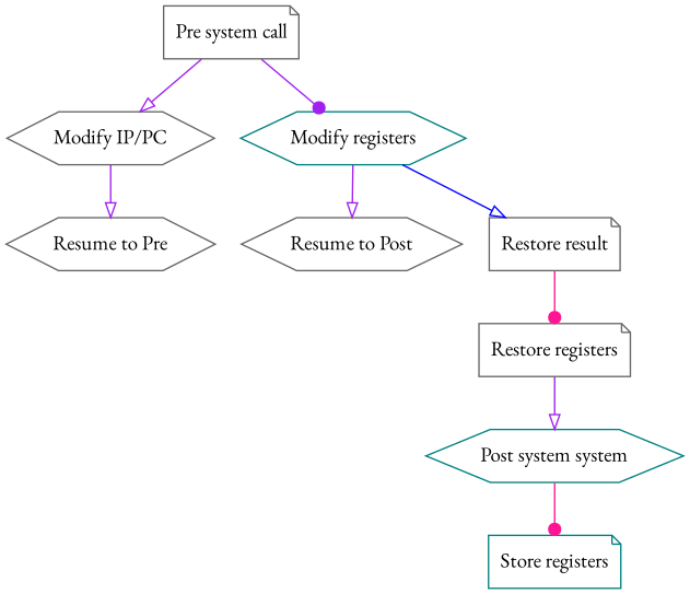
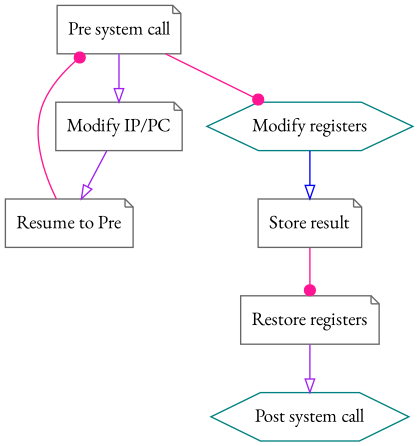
  digraph {
    fontname="EB Garamond"
    node [color=gray40 fontname="EB Garamond" shape=note]
    edge [arrowhead=onormal color=deeppink fontname="EB Garamond"]
-   "Post system call" [color=teal shape=hexagon label="Post system system"]
-   "Store registers" [color=teal]
-   "Resume to Pre" [shape=hexagon]
-   "Modify IP/PC" [shape=hexagon]
+   "Post system call" [color=teal shape=hexagon]
+   "Resume to Pre"
+   "Modify IP/PC"
    "Pre system call"
    "Modify registers" [color=teal shape=hexagon]
-   "Resume to Post" [shape=hexagon]
-   "Store result" [label="Restore result"]
+   "Store result"
    "Restore registers"
-   "Post system call" -> "Store registers" [arrowhead=dot]
+   "Resume to Pre" -> "Pre system call" [arrowhead=dot]
    "Modify IP/PC" -> "Resume to Pre" [color=purple]
    "Pre system call" -> "Modify IP/PC" [color=purple]
-   "Pre system call" -> "Modify registers" [arrowhead=dot color=purple]
-   "Modify registers" -> "Resume to Post" [color=purple]
+   "Pre system call" -> "Modify registers" [arrowhead=dot]
    "Modify registers" -> "Store result" [color=blue]
    "Store result" -> "Restore registers" [arrowhead=dot]
    "Restore registers" -> "Post system call" [color=purple]
  }
